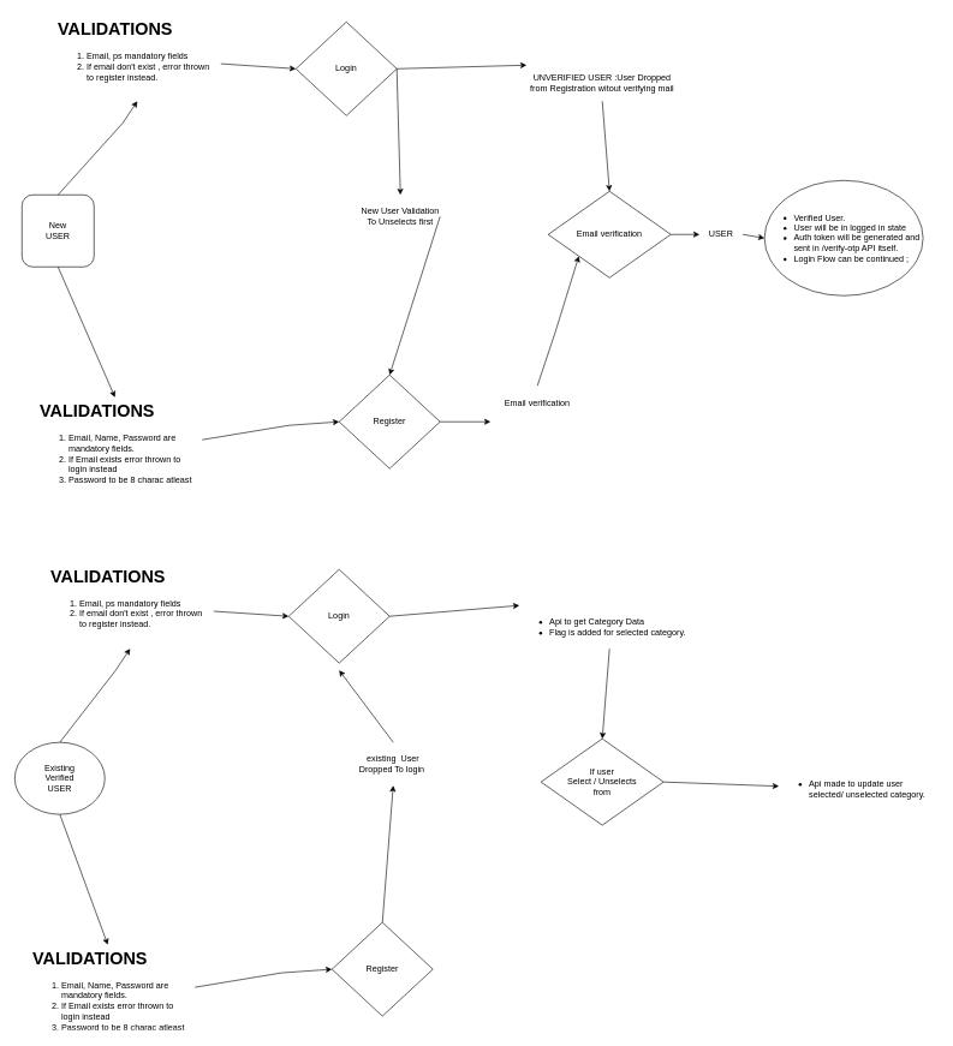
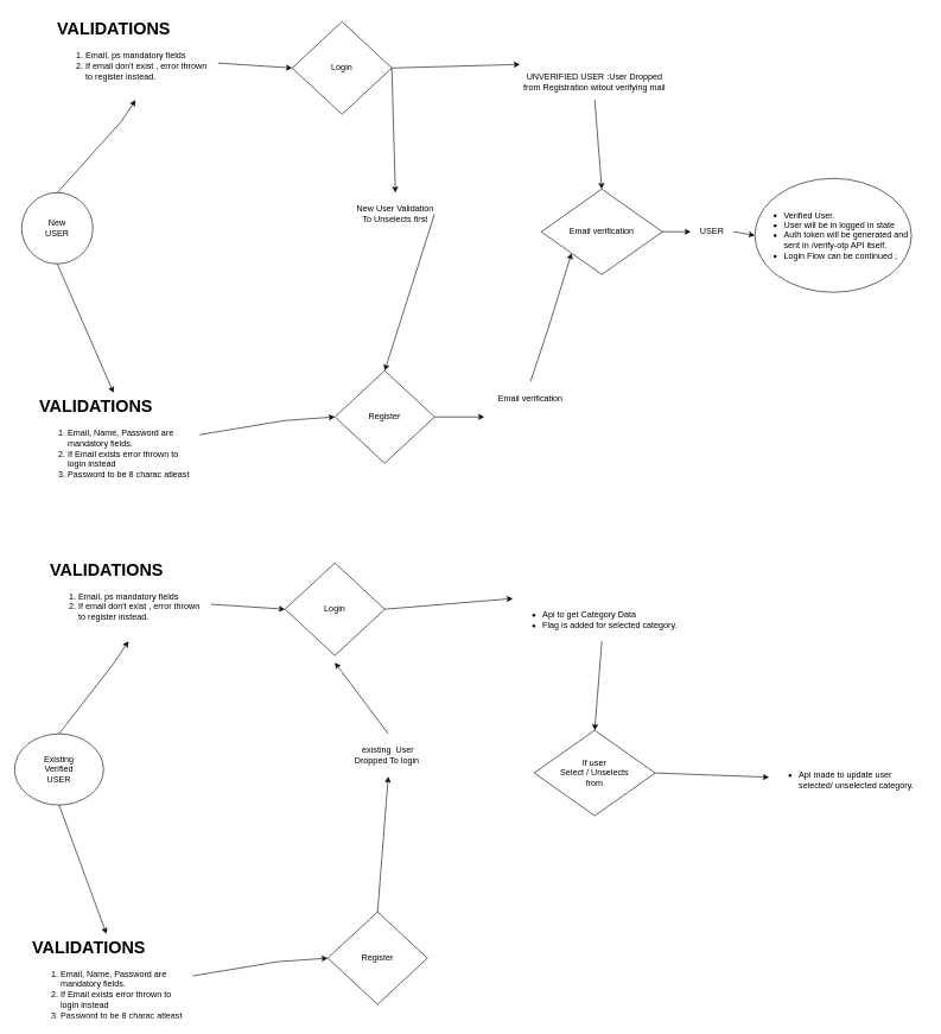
  <mxCell id="0" />
  <mxCell id="1" parent="0" />
- <mxCell id="2" value="New&lt;br&gt;USER" style="whiteSpace=wrap;html=1;aspect=fixed;rounded=1;" vertex="1" parent="1"><mxGeometry x="30" y="270" width="100" height="100" as="geometry" /></mxCell>
+ <mxCell id="2" value="New&lt;br&gt;USER" style="ellipse;whiteSpace=wrap;html=1;aspect=fixed;" vertex="1" parent="1"><mxGeometry x="30" y="270" width="100" height="100" as="geometry" /></mxCell>
  <mxCell id="3" value="" style="endArrow=classic;html=1;rounded=0;entryX=0;entryY=0.5;entryDx=0;entryDy=0;exitX=1;exitY=0.5;exitDx=0;exitDy=0;" edge="1" parent="1" source="22" target="6"><mxGeometry width="50" height="50" relative="1" as="geometry"><mxPoint x="330" y="580" as="sourcePoint" /><mxPoint x="520" y="500" as="targetPoint" /><Array as="points"><mxPoint x="400" y="590" /></Array></mxGeometry></mxCell>
  <mxCell id="4" value="" style="endArrow=classic;html=1;rounded=0;entryX=0;entryY=0.5;entryDx=0;entryDy=0;exitX=1.004;exitY=0.567;exitDx=0;exitDy=0;exitPerimeter=0;" edge="1" parent="1" source="24" target="5"><mxGeometry width="50" height="50" relative="1" as="geometry"><mxPoint x="250" y="310" as="sourcePoint" /><mxPoint x="530" y="40" as="targetPoint" /><Array as="points" /></mxGeometry></mxCell>
  <mxCell id="5" value="Login" style="rhombus;whiteSpace=wrap;html=1;" vertex="1" parent="1"><mxGeometry x="410" y="30" width="140" height="130" as="geometry" /></mxCell>
  <mxCell id="6" value="Register" style="rhombus;whiteSpace=wrap;html=1;" vertex="1" parent="1"><mxGeometry x="470" y="520" width="140" height="130" as="geometry" /></mxCell>
  <mxCell id="7" value="" style="endArrow=classic;html=1;rounded=0;exitX=1;exitY=0.5;exitDx=0;exitDy=0;entryX=0.5;entryY=0;entryDx=0;entryDy=0;" edge="1" parent="1" source="9" target="6"><mxGeometry width="50" height="50" relative="1" as="geometry"><mxPoint x="840" y="340" as="sourcePoint" /><mxPoint x="890" y="290" as="targetPoint" /></mxGeometry></mxCell>
  <mxCell id="8" value="" style="endArrow=classic;html=1;rounded=0;exitX=1;exitY=0.5;exitDx=0;exitDy=0;entryX=0.5;entryY=0;entryDx=0;entryDy=0;" edge="1" parent="1" source="5" target="9"><mxGeometry width="50" height="50" relative="1" as="geometry"><mxPoint x="610" y="105" as="sourcePoint" /><mxPoint x="540" y="430" as="targetPoint" /></mxGeometry></mxCell>
  <mxCell id="9" value="New User Validation To Unselects first" style="text;html=1;align=center;verticalAlign=middle;whiteSpace=wrap;rounded=0;" vertex="1" parent="1"><mxGeometry x="500" y="270" width="110" height="60" as="geometry" /></mxCell>
  <mxCell id="10" value="Email verification" style="rhombus;whiteSpace=wrap;html=1;" vertex="1" parent="1"><mxGeometry x="760" y="265" width="170" height="120" as="geometry" /></mxCell>
  <mxCell id="11" value="" style="endArrow=classic;html=1;rounded=0;entryX=0.5;entryY=0;entryDx=0;entryDy=0;exitX=0.5;exitY=1;exitDx=0;exitDy=0;" edge="1" parent="1" source="13" target="10"><mxGeometry width="50" height="50" relative="1" as="geometry"><mxPoint x="900" y="240" as="sourcePoint" /><mxPoint x="770" y="90" as="targetPoint" /><Array as="points" /></mxGeometry></mxCell>
  <mxCell id="12" value="" style="endArrow=classic;html=1;rounded=0;exitX=1;exitY=0.5;exitDx=0;exitDy=0;entryX=0;entryY=0;entryDx=0;entryDy=0;" edge="1" parent="1" source="5" target="13"><mxGeometry width="50" height="50" relative="1" as="geometry"><mxPoint x="610" y="105" as="sourcePoint" /><mxPoint x="813" y="300" as="targetPoint" /><Array as="points" /></mxGeometry></mxCell>
  <mxCell id="13" value="UNVERIFIED USER :User Dropped from Registration witout verifying mail" style="text;html=1;align=center;verticalAlign=middle;whiteSpace=wrap;rounded=0;" vertex="1" parent="1"><mxGeometry x="730" y="90" width="210" height="50" as="geometry" /></mxCell>
  <mxCell id="14" value="" style="endArrow=classic;html=1;rounded=0;entryX=0;entryY=1;entryDx=0;entryDy=0;exitX=0.5;exitY=0;exitDx=0;exitDy=0;" edge="1" parent="1" source="16" target="10"><mxGeometry width="50" height="50" relative="1" as="geometry"><mxPoint x="700" y="480" as="sourcePoint" /><mxPoint x="770" y="560" as="targetPoint" /><Array as="points"><mxPoint x="770" y="460" /></Array></mxGeometry></mxCell>
  <mxCell id="15" value="" style="endArrow=classic;html=1;rounded=0;entryX=0;entryY=1;entryDx=0;entryDy=0;exitX=1;exitY=0.5;exitDx=0;exitDy=0;" edge="1" parent="1" source="6" target="16"><mxGeometry width="50" height="50" relative="1" as="geometry"><mxPoint x="480" y="515" as="sourcePoint" /><mxPoint x="773" y="360" as="targetPoint" /><Array as="points" /></mxGeometry></mxCell>
  <mxCell id="16" value="Email verification" style="text;html=1;align=center;verticalAlign=middle;whiteSpace=wrap;rounded=0;" vertex="1" parent="1"><mxGeometry x="680" y="535" width="130" height="50" as="geometry" /></mxCell>
  <mxCell id="17" value="" style="endArrow=classic;html=1;rounded=0;exitX=1;exitY=0.5;exitDx=0;exitDy=0;entryX=0;entryY=0.5;entryDx=0;entryDy=0;" edge="1" parent="1" source="20" target="18"><mxGeometry width="50" height="50" relative="1" as="geometry"><mxPoint x="1020" y="300" as="sourcePoint" /><mxPoint x="1040" y="330" as="targetPoint" /></mxGeometry></mxCell>
  <mxCell id="18" value="&lt;ul&gt;&lt;li style=&quot;text-align: left;&quot;&gt;Verified User.&lt;/li&gt;&lt;li style=&quot;text-align: left;&quot;&gt;User will be in logged in state&lt;/li&gt;&lt;li style=&quot;text-align: left;&quot;&gt;&lt;span style=&quot;background-color: initial;&quot;&gt;Auth token will be generated and sent in /verify-otp API itself.&lt;/span&gt;&lt;/li&gt;&lt;li style=&quot;text-align: left;&quot;&gt;&lt;span style=&quot;background-color: initial;&quot;&gt;Login Flow can be continued ;&lt;/span&gt;&lt;/li&gt;&lt;/ul&gt;&lt;div style=&quot;text-align: left;&quot;&gt;&lt;/div&gt;" style="ellipse;whiteSpace=wrap;html=1;" vertex="1" parent="1"><mxGeometry x="1060" y="250" width="220" height="160" as="geometry" /></mxCell>
  <mxCell id="19" value="" style="endArrow=classic;html=1;rounded=0;exitX=1;exitY=0.5;exitDx=0;exitDy=0;entryX=0;entryY=0.5;entryDx=0;entryDy=0;" edge="1" parent="1" source="10" target="20"><mxGeometry width="50" height="50" relative="1" as="geometry"><mxPoint x="930" y="325" as="sourcePoint" /><mxPoint x="1060" y="330" as="targetPoint" /></mxGeometry></mxCell>
  <mxCell id="20" value="USER" style="text;html=1;align=center;verticalAlign=middle;whiteSpace=wrap;rounded=0;" vertex="1" parent="1"><mxGeometry x="970" y="310" width="60" height="30" as="geometry" /></mxCell>
  <mxCell id="21" value="" style="endArrow=classic;html=1;rounded=0;exitX=0.5;exitY=1;exitDx=0;exitDy=0;entryX=0.474;entryY=0.008;entryDx=0;entryDy=0;entryPerimeter=0;" edge="1" parent="1" source="2" target="22"><mxGeometry width="50" height="50" relative="1" as="geometry"><mxPoint x="190" y="360" as="sourcePoint" /><mxPoint x="180" y="530" as="targetPoint" /><Array as="points" /></mxGeometry></mxCell>
  <mxCell id="22" value="&lt;h1&gt;VALIDATIONS&lt;/h1&gt;&lt;div&gt;&lt;ol&gt;&lt;li&gt;Email, Name, Password are mandatory fields.&lt;/li&gt;&lt;li&gt;If Email exists error thrown to login instead&lt;/li&gt;&lt;li&gt;Password to be 8 charac atleast&lt;/li&gt;&lt;/ol&gt;&lt;/div&gt;" style="text;html=1;spacing=5;spacingTop=-20;whiteSpace=wrap;overflow=hidden;rounded=0;" vertex="1" parent="1"><mxGeometry x="50" y="550" width="230" height="120" as="geometry" /></mxCell>
  <mxCell id="23" value="" style="endArrow=classic;html=1;rounded=0;exitX=0.5;exitY=0;exitDx=0;exitDy=0;entryX=0.5;entryY=1;entryDx=0;entryDy=0;" edge="1" parent="1" source="2" target="24"><mxGeometry width="50" height="50" relative="1" as="geometry"><mxPoint x="190" y="260" as="sourcePoint" /><mxPoint x="110" y="170" as="targetPoint" /><Array as="points"><mxPoint x="170" y="170" /></Array></mxGeometry></mxCell>
  <mxCell id="24" value="&lt;h1&gt;VALIDATIONS&lt;/h1&gt;&lt;div&gt;&lt;ol&gt;&lt;li&gt;Email, ps mandatory fields&lt;/li&gt;&lt;li&gt;If email don't exist , error thrown to register instead.&lt;/li&gt;&lt;/ol&gt;&lt;/div&gt;" style="text;html=1;spacing=5;spacingTop=-20;whiteSpace=wrap;overflow=hidden;rounded=0;" vertex="1" parent="1"><mxGeometry x="75" y="20" width="230" height="120" as="geometry" /></mxCell>
  <mxCell id="25" value="Existing&lt;br&gt;Verified&lt;br&gt;USER" style="ellipse;whiteSpace=wrap;html=1;aspect=fixed;" vertex="1" parent="1"><mxGeometry x="20" y="1030" width="125" height="100" as="geometry" /></mxCell>
  <mxCell id="26" value="" style="endArrow=classic;html=1;rounded=0;entryX=0;entryY=0.5;entryDx=0;entryDy=0;exitX=1;exitY=0.5;exitDx=0;exitDy=0;" edge="1" parent="1" source="38" target="29"><mxGeometry width="50" height="50" relative="1" as="geometry"><mxPoint x="320" y="1340" as="sourcePoint" /><mxPoint x="510" y="1260" as="targetPoint" /><Array as="points"><mxPoint x="390" y="1350" /></Array></mxGeometry></mxCell>
  <mxCell id="27" value="" style="endArrow=classic;html=1;rounded=0;entryX=0;entryY=0.5;entryDx=0;entryDy=0;exitX=1.004;exitY=0.567;exitDx=0;exitDy=0;exitPerimeter=0;" edge="1" parent="1" source="40" target="28"><mxGeometry width="50" height="50" relative="1" as="geometry"><mxPoint x="240" y="1070" as="sourcePoint" /><mxPoint x="520" y="800" as="targetPoint" /><Array as="points" /></mxGeometry></mxCell>
  <mxCell id="28" value="Login" style="rhombus;whiteSpace=wrap;html=1;" vertex="1" parent="1"><mxGeometry x="400" y="790" width="140" height="130" as="geometry" /></mxCell>
  <mxCell id="29" value="Register" style="rhombus;whiteSpace=wrap;html=1;" vertex="1" parent="1"><mxGeometry x="460" y="1280" width="140" height="130" as="geometry" /></mxCell>
  <mxCell id="30" value="" style="endArrow=classic;html=1;rounded=0;entryX=0.5;entryY=1;entryDx=0;entryDy=0;exitX=0.5;exitY=0;exitDx=0;exitDy=0;" edge="1" parent="1" source="29" target="32"><mxGeometry width="50" height="50" relative="1" as="geometry"><mxPoint x="610" y="1230" as="sourcePoint" /><mxPoint x="880" y="1050" as="targetPoint" /></mxGeometry></mxCell>
  <mxCell id="31" value="" style="endArrow=classic;html=1;rounded=0;exitX=0.5;exitY=0;exitDx=0;exitDy=0;" edge="1" parent="1" source="32"><mxGeometry width="50" height="50" relative="1" as="geometry"><mxPoint x="600" y="865" as="sourcePoint" /><mxPoint x="470" y="930" as="targetPoint" /></mxGeometry></mxCell>
  <mxCell id="32" value="existing&amp;nbsp; User Dropped To login&amp;nbsp;" style="text;html=1;align=center;verticalAlign=middle;whiteSpace=wrap;rounded=0;" vertex="1" parent="1"><mxGeometry x="490" y="1030" width="110" height="60" as="geometry" /></mxCell>
  <mxCell id="33" value="If user &lt;br&gt;Select / Unselects &lt;br&gt;from" style="rhombus;whiteSpace=wrap;html=1;" vertex="1" parent="1"><mxGeometry x="750" y="1025" width="170" height="120" as="geometry" /></mxCell>
  <mxCell id="34" value="" style="endArrow=classic;html=1;rounded=0;entryX=0.5;entryY=0;entryDx=0;entryDy=0;exitX=0.5;exitY=1;exitDx=0;exitDy=0;" edge="1" parent="1" source="36" target="33"><mxGeometry width="50" height="50" relative="1" as="geometry"><mxPoint x="890" y="1000" as="sourcePoint" /><mxPoint x="760" y="850" as="targetPoint" /><Array as="points" /></mxGeometry></mxCell>
  <mxCell id="35" value="" style="endArrow=classic;html=1;rounded=0;exitX=1;exitY=0.5;exitDx=0;exitDy=0;entryX=0;entryY=0;entryDx=0;entryDy=0;" edge="1" parent="1" source="28" target="36"><mxGeometry width="50" height="50" relative="1" as="geometry"><mxPoint x="600" y="865" as="sourcePoint" /><mxPoint x="803" y="1060" as="targetPoint" /><Array as="points" /></mxGeometry></mxCell>
  <mxCell id="36" value="&lt;ul&gt;&lt;li&gt;Api to get Category Data&lt;/li&gt;&lt;li style=&quot;&quot;&gt;Flag is added for selected category.&lt;/li&gt;&lt;/ul&gt;" style="text;html=1;align=left;verticalAlign=middle;whiteSpace=wrap;rounded=0;" vertex="1" parent="1"><mxGeometry x="720" y="840" width="250" height="60" as="geometry" /></mxCell>
  <mxCell id="37" value="" style="endArrow=classic;html=1;rounded=0;exitX=0.5;exitY=1;exitDx=0;exitDy=0;entryX=0.474;entryY=0.008;entryDx=0;entryDy=0;entryPerimeter=0;" edge="1" parent="1" source="25" target="38"><mxGeometry width="50" height="50" relative="1" as="geometry"><mxPoint x="180" y="1120" as="sourcePoint" /><mxPoint x="170" y="1290" as="targetPoint" /><Array as="points" /></mxGeometry></mxCell>
  <mxCell id="38" value="&lt;h1&gt;VALIDATIONS&lt;/h1&gt;&lt;div&gt;&lt;ol&gt;&lt;li&gt;Email, Name, Password are mandatory fields.&lt;/li&gt;&lt;li&gt;If Email exists error thrown to login instead&lt;/li&gt;&lt;li&gt;Password to be 8 charac atleast&lt;/li&gt;&lt;/ol&gt;&lt;/div&gt;" style="text;html=1;spacing=5;spacingTop=-20;whiteSpace=wrap;overflow=hidden;rounded=0;" vertex="1" parent="1"><mxGeometry x="40" y="1310" width="230" height="120" as="geometry" /></mxCell>
  <mxCell id="39" value="" style="endArrow=classic;html=1;rounded=0;exitX=0.5;exitY=0;exitDx=0;exitDy=0;entryX=0.5;entryY=1;entryDx=0;entryDy=0;" edge="1" parent="1" source="25" target="40"><mxGeometry width="50" height="50" relative="1" as="geometry"><mxPoint x="180" y="1020" as="sourcePoint" /><mxPoint x="100" y="930" as="targetPoint" /><Array as="points"><mxPoint x="160" y="930" /></Array></mxGeometry></mxCell>
  <mxCell id="40" value="&lt;h1&gt;VALIDATIONS&lt;/h1&gt;&lt;div&gt;&lt;ol&gt;&lt;li&gt;Email, ps mandatory fields&lt;/li&gt;&lt;li&gt;If email don't exist , error thrown to register instead.&lt;/li&gt;&lt;/ol&gt;&lt;/div&gt;" style="text;html=1;spacing=5;spacingTop=-20;whiteSpace=wrap;overflow=hidden;rounded=0;" vertex="1" parent="1"><mxGeometry x="65" y="780" width="230" height="120" as="geometry" /></mxCell>
  <mxCell id="41" value="" style="endArrow=classic;html=1;rounded=0;exitX=1;exitY=0.5;exitDx=0;exitDy=0;" edge="1" parent="1" source="33" target="42"><mxGeometry width="50" height="50" relative="1" as="geometry"><mxPoint x="690" y="1100" as="sourcePoint" /><mxPoint x="1080" y="1090" as="targetPoint" /></mxGeometry></mxCell>
  <mxCell id="42" value="&lt;ul&gt;&lt;li&gt;Api made to update user selected/ unselected category.&lt;/li&gt;&lt;/ul&gt;" style="text;html=1;align=left;verticalAlign=middle;whiteSpace=wrap;rounded=0;" vertex="1" parent="1"><mxGeometry x="1080" y="1010" width="220" height="170" as="geometry" /></mxCell>
